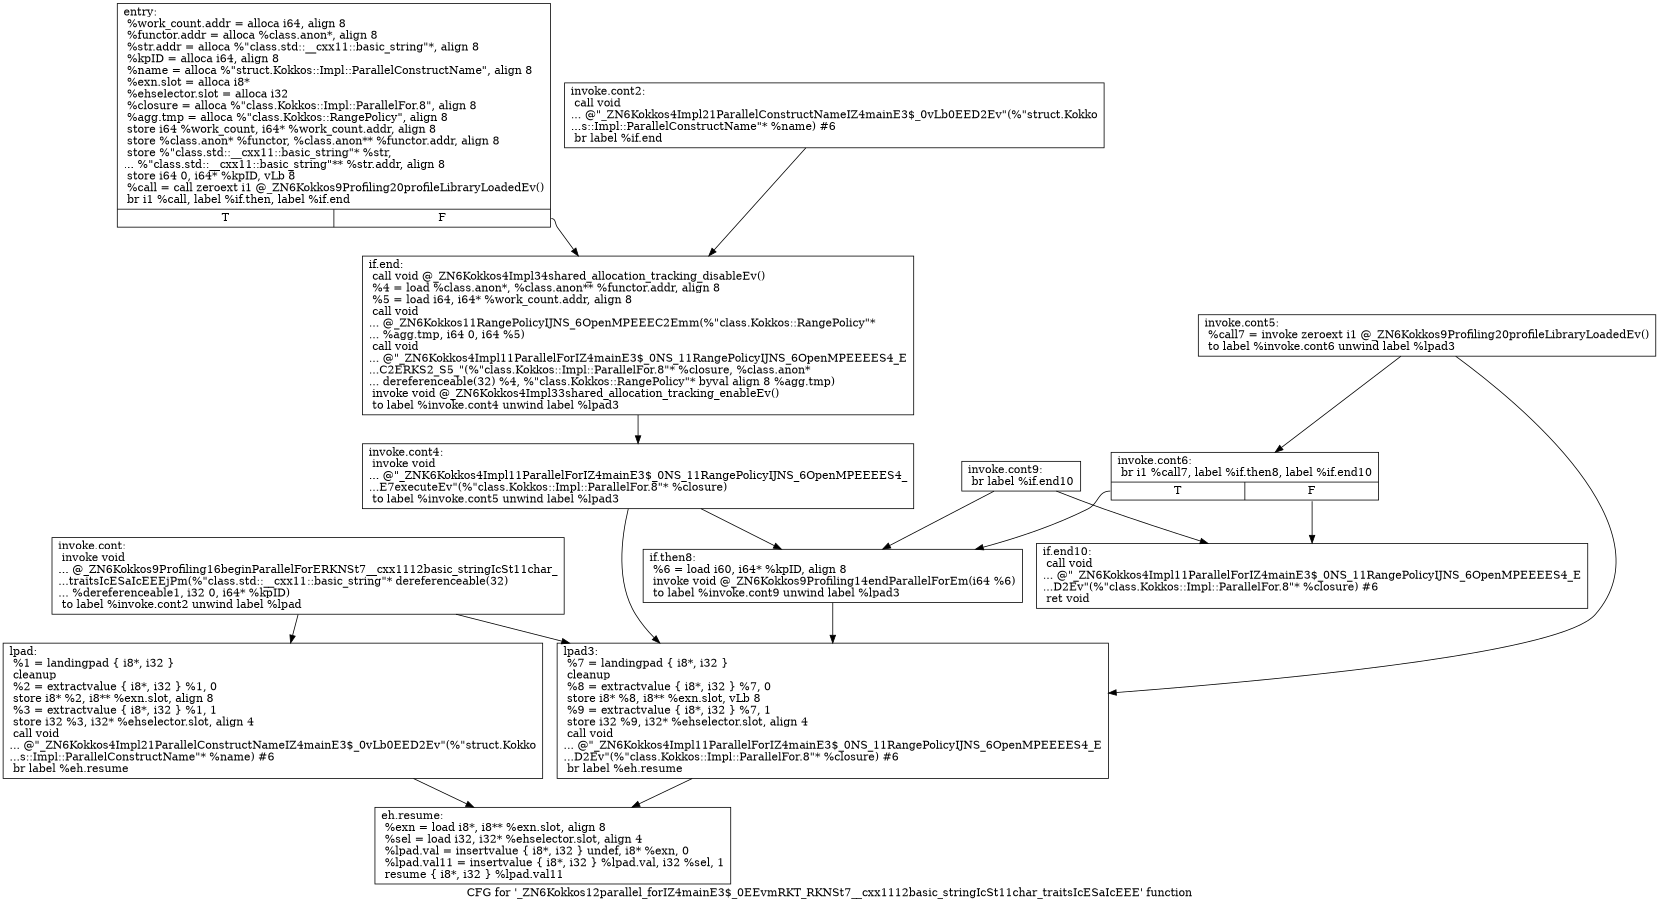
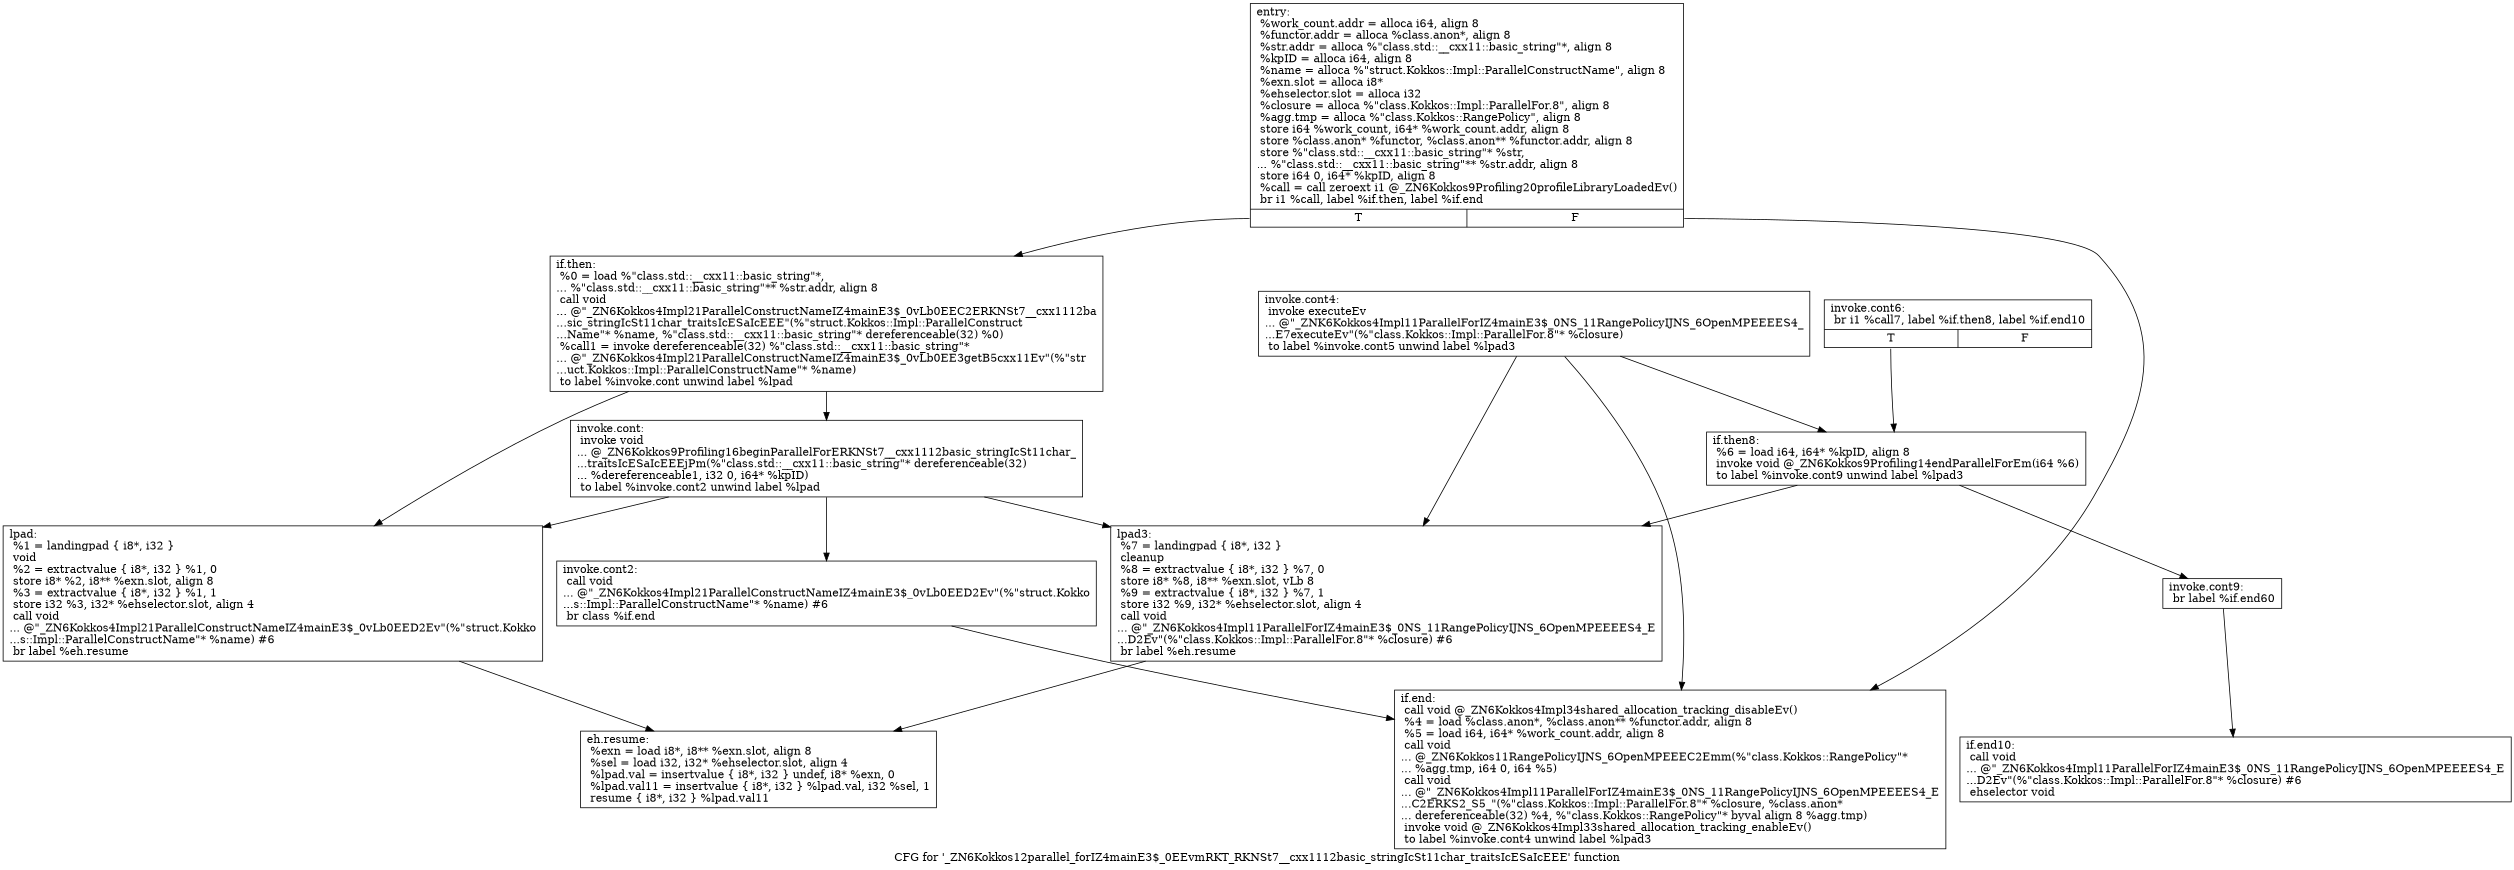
  digraph {
    label="CFG for '_ZN6Kokkos12parallel_forIZ4mainE3$_0EEvmRKT_RKNSt7__cxx1112basic_stringIcSt11char_traitsIcESaIcEEE' function"
    node [shape=record]
-   n1 [label="{entry:\l  %work_count.addr = alloca i64, align 8\l  %functor.addr = alloca %class.anon*, align 8\l  %str.addr = alloca %\"class.std::__cxx11::basic_string\"*, align 8\l  %kpID = alloca i64, align 8\l  %name = alloca %\"struct.Kokkos::Impl::ParallelConstructName\", align 8\l  %exn.slot = alloca i8*\l  %ehselector.slot = alloca i32\l  %closure = alloca %\"class.Kokkos::Impl::ParallelFor.8\", align 8\l  %agg.tmp = alloca %\"class.Kokkos::RangePolicy\", align 8\l  store i64 %work_count, i64* %work_count.addr, align 8\l  store %class.anon* %functor, %class.anon** %functor.addr, align 8\l  store %\"class.std::__cxx11::basic_string\"* %str,\l... %\"class.std::__cxx11::basic_string\"** %str.addr, align 8\l  store i64 0, i64* %kpID, vLb 8\l  %call = call zeroext i1 @_ZN6Kokkos9Profiling20profileLibraryLoadedEv()\l  br i1 %call, label %if.then, label %if.end\l|{<s0>T|<s1>F}}"]
+   n1 [label="{entry:\l  %work_count.addr = alloca i64, align 8\l  %functor.addr = alloca %class.anon*, align 8\l  %str.addr = alloca %\"class.std::__cxx11::basic_string\"*, align 8\l  %kpID = alloca i64, align 8\l  %name = alloca %\"struct.Kokkos::Impl::ParallelConstructName\", align 8\l  %exn.slot = alloca i8*\l  %ehselector.slot = alloca i32\l  %closure = alloca %\"class.Kokkos::Impl::ParallelFor.8\", align 8\l  %agg.tmp = alloca %\"class.Kokkos::RangePolicy\", align 8\l  store i64 %work_count, i64* %work_count.addr, align 8\l  store %class.anon* %functor, %class.anon** %functor.addr, align 8\l  store %\"class.std::__cxx11::basic_string\"* %str,\l... %\"class.std::__cxx11::basic_string\"** %str.addr, align 8\l  store i64 0, i64* %kpID, align 8\l  %call = call zeroext i1 @_ZN6Kokkos9Profiling20profileLibraryLoadedEv()\l  br i1 %call, label %if.then, label %if.end\l|{<s0>T|<s1>F}}"]
+   n2 [label="{if.then:                                          \l  %0 = load %\"class.std::__cxx11::basic_string\"*,\l... %\"class.std::__cxx11::basic_string\"** %str.addr, align 8\l  call void\l... @\"_ZN6Kokkos4Impl21ParallelConstructNameIZ4mainE3$_0vLb0EEC2ERKNSt7__cxx1112ba\l...sic_stringIcSt11char_traitsIcESaIcEEE\"(%\"struct.Kokkos::Impl::ParallelConstruct\l...Name\"* %name, %\"class.std::__cxx11::basic_string\"* dereferenceable(32) %0)\l  %call1 = invoke dereferenceable(32) %\"class.std::__cxx11::basic_string\"*\l... @\"_ZN6Kokkos4Impl21ParallelConstructNameIZ4mainE3$_0vLb0EE3getB5cxx11Ev\"(%\"str\l...uct.Kokkos::Impl::ParallelConstructName\"* %name)\l          to label %invoke.cont unwind label %lpad\l}"]
    n3 [label="{if.end:                                           \l  call void @_ZN6Kokkos4Impl34shared_allocation_tracking_disableEv()\l  %4 = load %class.anon*, %class.anon** %functor.addr, align 8\l  %5 = load i64, i64* %work_count.addr, align 8\l  call void\l... @_ZN6Kokkos11RangePolicyIJNS_6OpenMPEEEC2Emm(%\"class.Kokkos::RangePolicy\"*\l... %agg.tmp, i64 0, i64 %5)\l  call void\l... @\"_ZN6Kokkos4Impl11ParallelForIZ4mainE3$_0NS_11RangePolicyIJNS_6OpenMPEEEES4_E\l...C2ERKS2_S5_\"(%\"class.Kokkos::Impl::ParallelFor.8\"* %closure, %class.anon*\l... dereferenceable(32) %4, %\"class.Kokkos::RangePolicy\"* byval align 8 %agg.tmp)\l  invoke void @_ZN6Kokkos4Impl33shared_allocation_tracking_enableEv()\l          to label %invoke.cont4 unwind label %lpad3\l}"]
    n4 [label="{invoke.cont:                                      \l  invoke void\l... @_ZN6Kokkos9Profiling16beginParallelForERKNSt7__cxx1112basic_stringIcSt11char_\l...traitsIcESaIcEEEjPm(%\"class.std::__cxx11::basic_string\"* dereferenceable(32)\l... %dereferenceable1, i32 0, i64* %kpID)\l          to label %invoke.cont2 unwind label %lpad\l}"]
-   n5 [label="{lpad:                                             \l  %1 = landingpad \{ i8*, i32 \}\l          cleanup\l  %2 = extractvalue \{ i8*, i32 \} %1, 0\l  store i8* %2, i8** %exn.slot, align 8\l  %3 = extractvalue \{ i8*, i32 \} %1, 1\l  store i32 %3, i32* %ehselector.slot, align 4\l  call void\l... @\"_ZN6Kokkos4Impl21ParallelConstructNameIZ4mainE3$_0vLb0EED2Ev\"(%\"struct.Kokko\l...s::Impl::ParallelConstructName\"* %name) #6\l  br label %eh.resume\l}"]
-   n6 [label="{invoke.cont4:                                     \l  invoke void\l... @\"_ZNK6Kokkos4Impl11ParallelForIZ4mainE3$_0NS_11RangePolicyIJNS_6OpenMPEEEES4_\l...E7executeEv\"(%\"class.Kokkos::Impl::ParallelFor.8\"* %closure)\l          to label %invoke.cont5 unwind label %lpad3\l}"]
+   n5 [label="{lpad:                                             \l  %1 = landingpad \{ i8*, i32 \}\l          void\l  %2 = extractvalue \{ i8*, i32 \} %1, 0\l  store i8* %2, i8** %exn.slot, align 8\l  %3 = extractvalue \{ i8*, i32 \} %1, 1\l  store i32 %3, i32* %ehselector.slot, align 4\l  call void\l... @\"_ZN6Kokkos4Impl21ParallelConstructNameIZ4mainE3$_0vLb0EED2Ev\"(%\"struct.Kokko\l...s::Impl::ParallelConstructName\"* %name) #6\l  br label %eh.resume\l}"]
+   n6 [label="{invoke.cont4:                                     \l  invoke executeEv\l... @\"_ZNK6Kokkos4Impl11ParallelForIZ4mainE3$_0NS_11RangePolicyIJNS_6OpenMPEEEES4_\l...E7executeEv\"(%\"class.Kokkos::Impl::ParallelFor.8\"* %closure)\l          to label %invoke.cont5 unwind label %lpad3\l}"]
    n7 [label="{lpad3:                                            \l  %7 = landingpad \{ i8*, i32 \}\l          cleanup\l  %8 = extractvalue \{ i8*, i32 \} %7, 0\l  store i8* %8, i8** %exn.slot, vLb 8\l  %9 = extractvalue \{ i8*, i32 \} %7, 1\l  store i32 %9, i32* %ehselector.slot, align 4\l  call void\l... @\"_ZN6Kokkos4Impl11ParallelForIZ4mainE3$_0NS_11RangePolicyIJNS_6OpenMPEEEES4_E\l...D2Ev\"(%\"class.Kokkos::Impl::ParallelFor.8\"* %closure) #6\l  br label %eh.resume\l}"]
-   n8 [label="{invoke.cont2:                                     \l  call void\l... @\"_ZN6Kokkos4Impl21ParallelConstructNameIZ4mainE3$_0vLb0EED2Ev\"(%\"struct.Kokko\l...s::Impl::ParallelConstructName\"* %name) #6\l  br label %if.end\l}"]
+   n8 [label="{invoke.cont2:                                     \l  call void\l... @\"_ZN6Kokkos4Impl21ParallelConstructNameIZ4mainE3$_0vLb0EED2Ev\"(%\"struct.Kokko\l...s::Impl::ParallelConstructName\"* %name) #6\l  br class %if.end\l}"]
    n9 [label="{eh.resume:                                        \l  %exn = load i8*, i8** %exn.slot, align 8\l  %sel = load i32, i32* %ehselector.slot, align 4\l  %lpad.val = insertvalue \{ i8*, i32 \} undef, i8* %exn, 0\l  %lpad.val11 = insertvalue \{ i8*, i32 \} %lpad.val, i32 %sel, 1\l  resume \{ i8*, i32 \} %lpad.val11\l}"]
-   n10 [label="{if.then8:                                         \l  %6 = load i60, i64* %kpID, align 8\l  invoke void @_ZN6Kokkos9Profiling14endParallelForEm(i64 %6)\l          to label %invoke.cont9 unwind label %lpad3\l}"]
-   n11 [label="{invoke.cont5:                                     \l  %call7 = invoke zeroext i1 @_ZN6Kokkos9Profiling20profileLibraryLoadedEv()\l          to label %invoke.cont6 unwind label %lpad3\l}"]
+   n10 [label="{if.then8:                                         \l  %6 = load i64, i64* %kpID, align 8\l  invoke void @_ZN6Kokkos9Profiling14endParallelForEm(i64 %6)\l          to label %invoke.cont9 unwind label %lpad3\l}"]
    n12 [label="{invoke.cont6:                                     \l  br i1 %call7, label %if.then8, label %if.end10\l|{<s0>T|<s1>F}}"]
-   n13 [label="{if.end10:                                         \l  call void\l... @\"_ZN6Kokkos4Impl11ParallelForIZ4mainE3$_0NS_11RangePolicyIJNS_6OpenMPEEEES4_E\l...D2Ev\"(%\"class.Kokkos::Impl::ParallelFor.8\"* %closure) #6\l  ret void\l}"]
-   n14 [label="{invoke.cont9:                                     \l  br label %if.end10\l}"]
+   n13 [label="{if.end10:                                         \l  call void\l... @\"_ZN6Kokkos4Impl11ParallelForIZ4mainE3$_0NS_11RangePolicyIJNS_6OpenMPEEEES4_E\l...D2Ev\"(%\"class.Kokkos::Impl::ParallelFor.8\"* %closure) #6\l  ehselector void\l}"]
+   n14 [label="{invoke.cont9:                                     \l  br label %if.end60\l}"]
+   n1 -> n2 [tailport=s0]
    n1 -> n3 [tailport=s1]
-   n3 -> n6
+   n2 -> n4
+   n2 -> n5
+   n6 -> n3
    n4 -> n5
    n4 -> n7
+   n4 -> n8
    n5 -> n9
    n6 -> n7
    n6 -> n10
    n7 -> n9
    n8 -> n3
    n10 -> n7
-   n14 -> n10
-   n11 -> n7
-   n11 -> n12
+   n10 -> n14
    n12 -> n10 [tailport=s0]
-   n12 -> n13 [tailport=s1]
    n14 -> n13
  }
